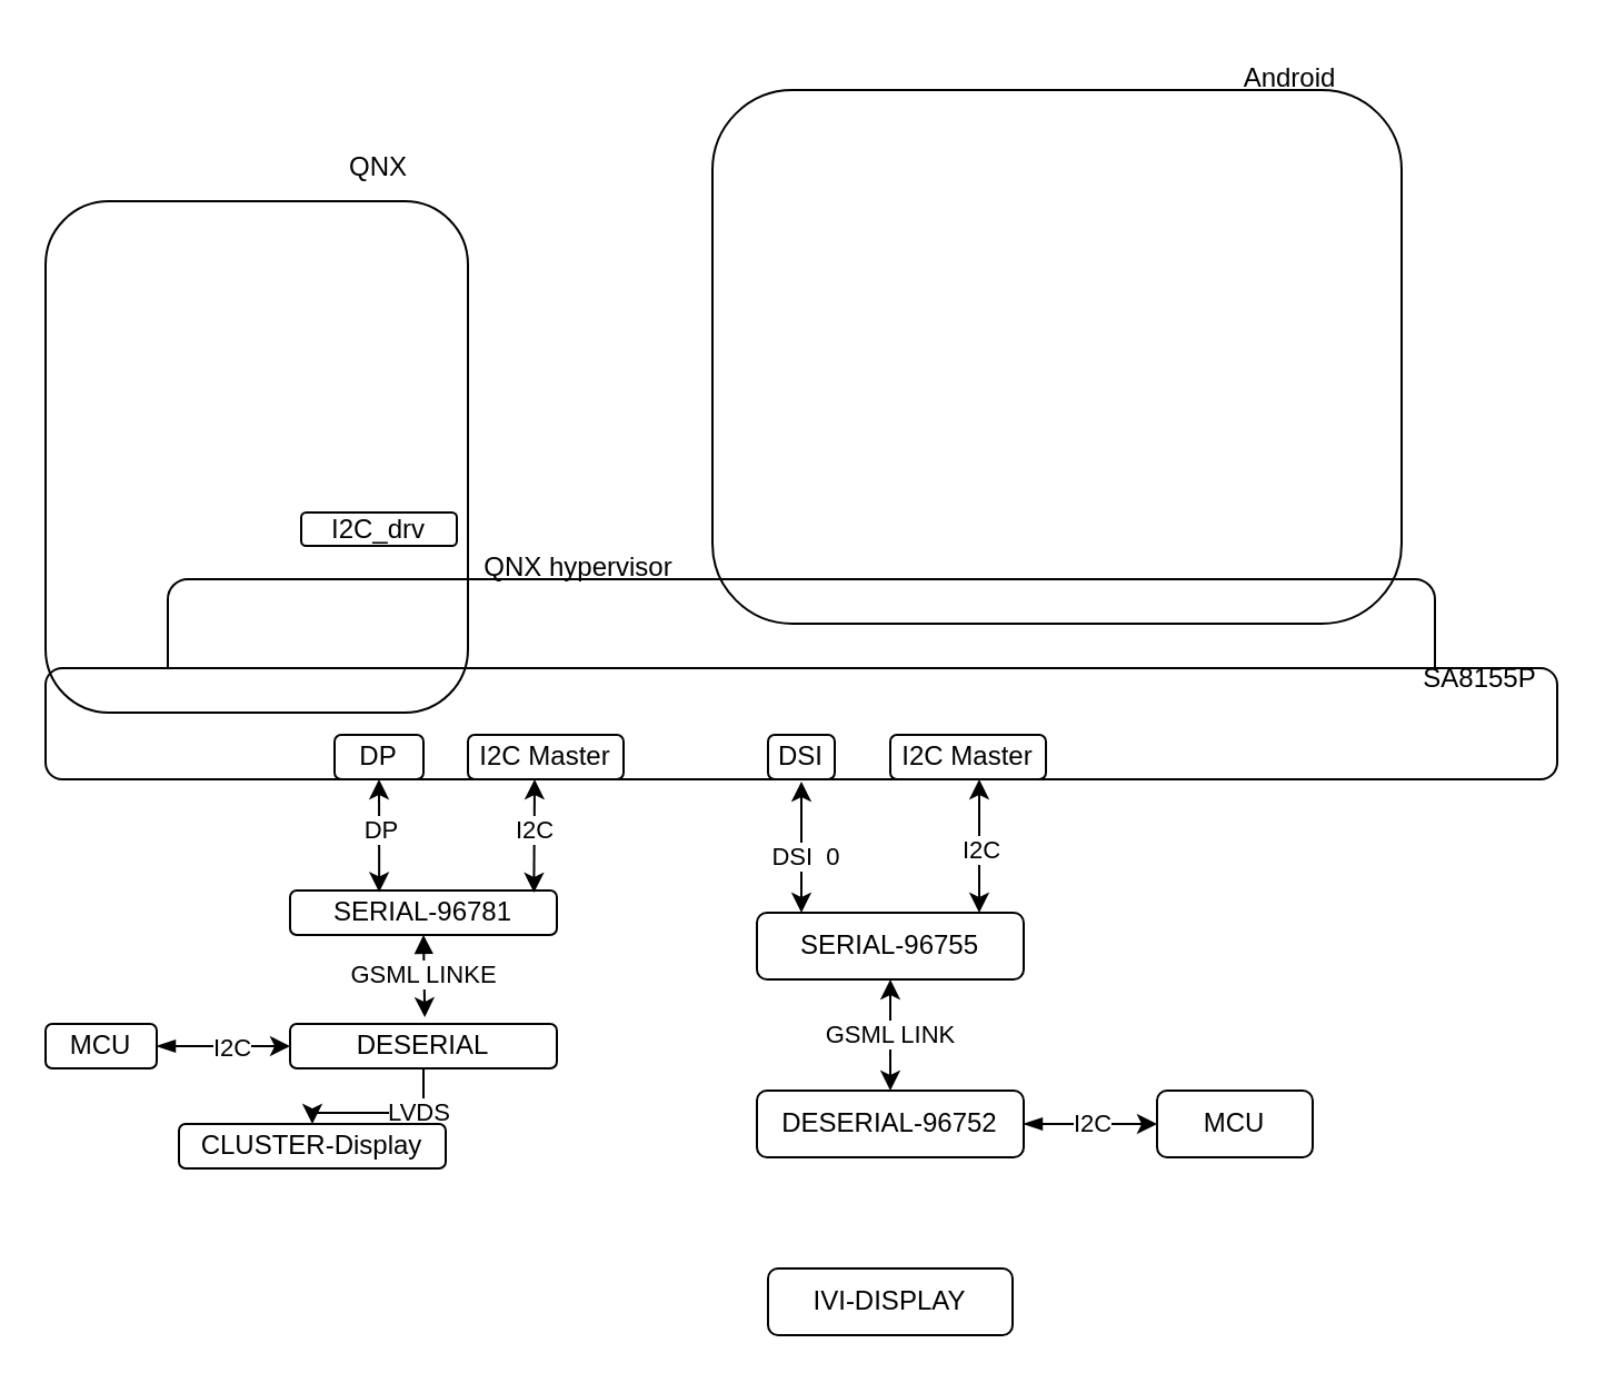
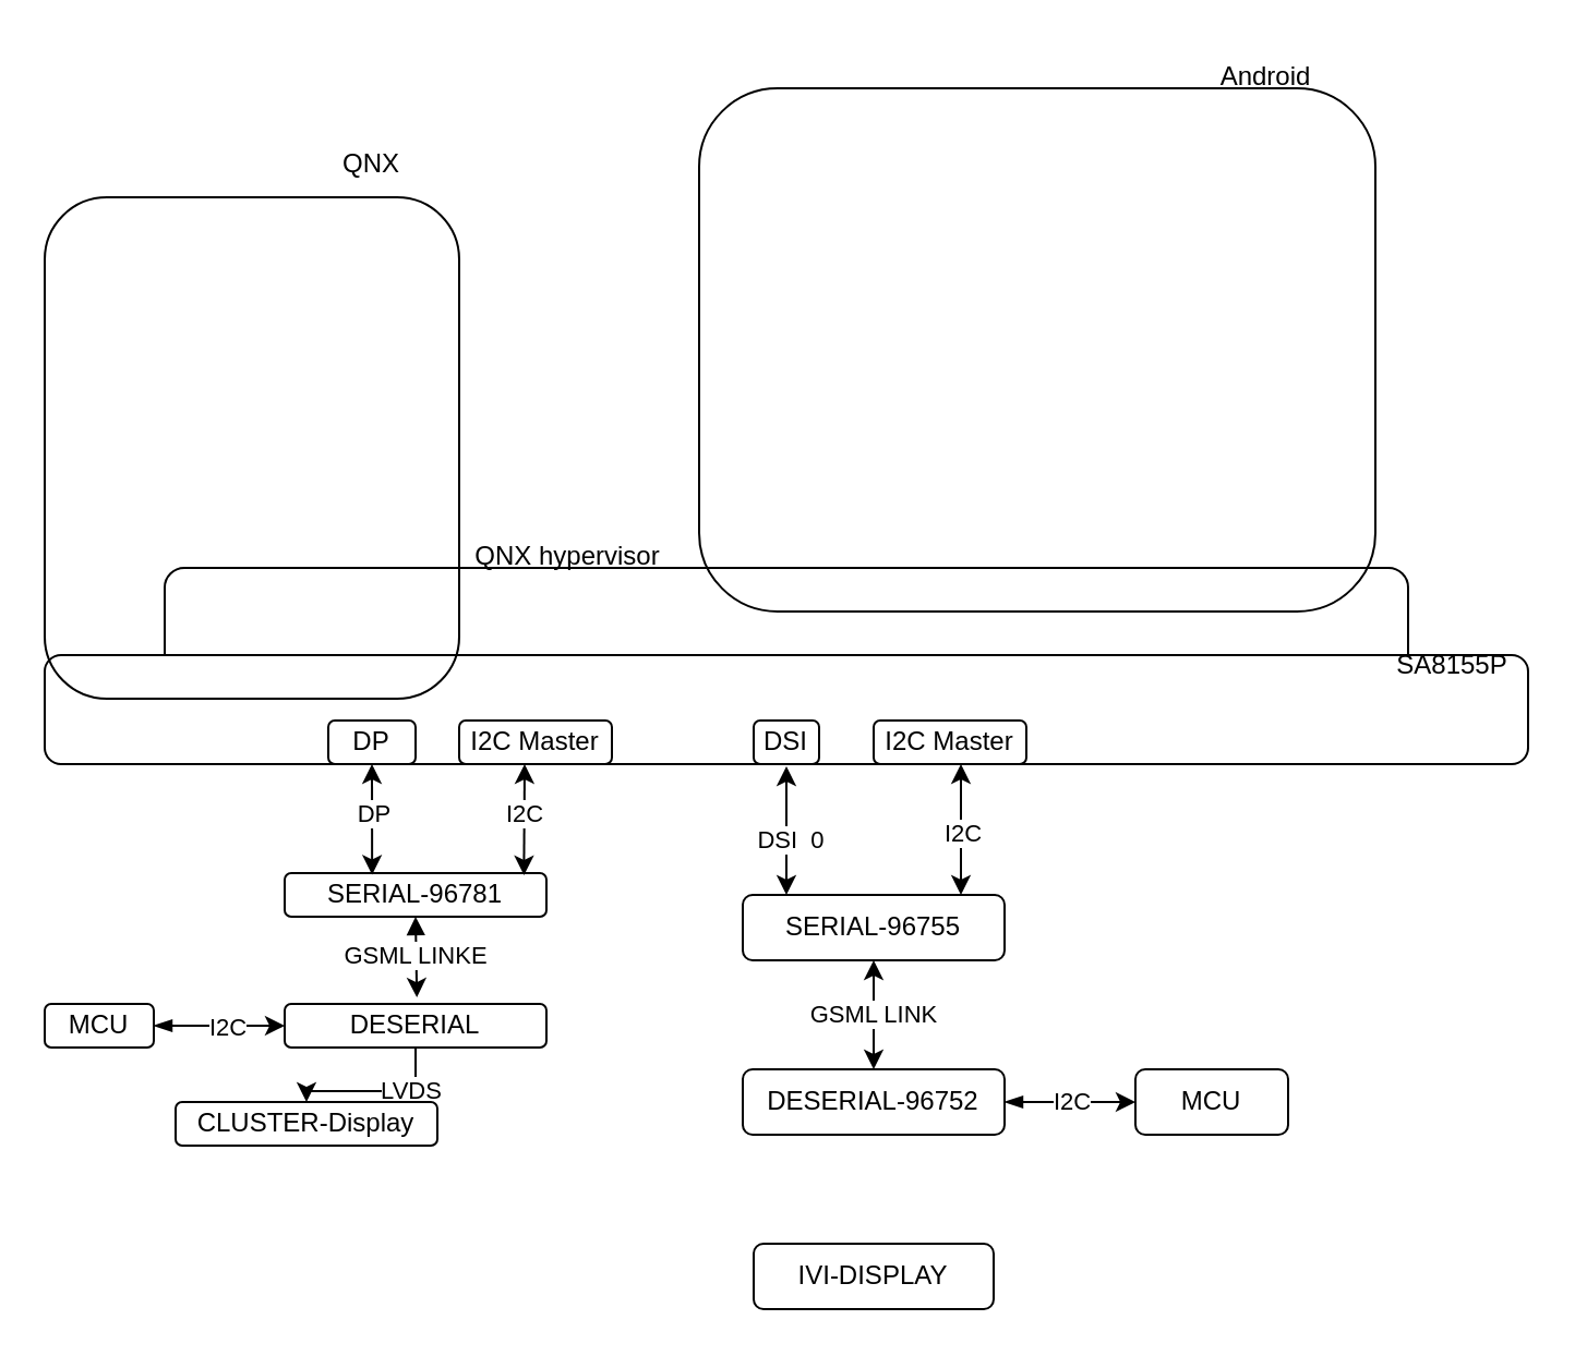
  <mxCell id="0" />
  <mxCell id="1" parent="0" />
  <mxCell id="2" value="" style="rounded=1;whiteSpace=wrap;html=1;" vertex="1" parent="1"><mxGeometry x="75" y="260" width="570" height="60" as="geometry" /></mxCell>
  <mxCell id="3" value="" style="rounded=1;whiteSpace=wrap;html=1;" vertex="1" parent="1"><mxGeometry x="20" y="300" width="680" height="50" as="geometry" /></mxCell>
  <mxCell id="4" value="SERIAL-96755" style="rounded=1;whiteSpace=wrap;html=1;" vertex="1" parent="1"><mxGeometry x="340" y="410" width="120" height="30" as="geometry" /></mxCell>
  <mxCell id="5" style="edgeStyle=orthogonalEdgeStyle;rounded=0;orthogonalLoop=1;jettySize=auto;html=1;entryX=0;entryY=0.5;entryDx=0;entryDy=0;startArrow=blockThin;startFill=1;" edge="1" parent="1" source="7" target="8"><mxGeometry relative="1" as="geometry" /></mxCell>
  <mxCell id="6" value="I2C" style="edgeLabel;html=1;align=center;verticalAlign=middle;resizable=0;points=[];" vertex="1" connectable="0" parent="5"><mxGeometry x="-0.014" y="1" relative="1" as="geometry"><mxPoint as="offset" /></mxGeometry></mxCell>
  <mxCell id="7" value="DESERIAL-96752" style="rounded=1;whiteSpace=wrap;html=1;" vertex="1" parent="1"><mxGeometry x="340" y="490" width="120" height="30" as="geometry" /></mxCell>
  <mxCell id="8" value="MCU" style="rounded=1;whiteSpace=wrap;html=1;" vertex="1" parent="1"><mxGeometry x="520" y="490" width="70" height="30" as="geometry" /></mxCell>
  <mxCell id="9" value="IVI-DISPLAY" style="rounded=1;whiteSpace=wrap;html=1;" vertex="1" parent="1"><mxGeometry x="345" y="570" width="110" height="30" as="geometry" /></mxCell>
  <mxCell id="10" value="" style="endArrow=classic;startArrow=classic;html=1;rounded=0;exitX=0.5;exitY=0;exitDx=0;exitDy=0;entryX=0.5;entryY=1;entryDx=0;entryDy=0;" edge="1" parent="1" source="7" target="4"><mxGeometry width="50" height="50" relative="1" as="geometry"><mxPoint x="360" y="500" as="sourcePoint" /><mxPoint x="410" y="450" as="targetPoint" /></mxGeometry></mxCell>
  <mxCell id="11" value="GSML LINK" style="edgeLabel;html=1;align=center;verticalAlign=middle;resizable=0;points=[];" vertex="1" connectable="0" parent="10"><mxGeometry x="0.04" y="1" relative="1" as="geometry"><mxPoint as="offset" /></mxGeometry></mxCell>
  <mxCell id="12" value="" style="endArrow=classic;startArrow=classic;html=1;rounded=0;exitX=0.5;exitY=0;exitDx=0;exitDy=0;" edge="1" parent="1"><mxGeometry width="50" height="50" relative="1" as="geometry"><mxPoint x="360" y="410" as="sourcePoint" /><mxPoint x="360" y="351" as="targetPoint" /></mxGeometry></mxCell>
  <mxCell id="13" value="DSI&amp;nbsp; 0" style="edgeLabel;html=1;align=center;verticalAlign=middle;resizable=0;points=[];" vertex="1" connectable="0" parent="12"><mxGeometry x="-0.168" y="-8" relative="1" as="geometry"><mxPoint x="-7" y="-1" as="offset" /></mxGeometry></mxCell>
  <mxCell id="14" value="" style="endArrow=classic;startArrow=classic;html=1;rounded=0;exitX=0.75;exitY=0;exitDx=0;exitDy=0;" edge="1" parent="1"><mxGeometry width="50" height="50" relative="1" as="geometry"><mxPoint x="440" y="410" as="sourcePoint" /><mxPoint x="440" y="350" as="targetPoint" /></mxGeometry></mxCell>
  <mxCell id="15" value="I2C" style="edgeLabel;html=1;align=center;verticalAlign=middle;resizable=0;points=[];" vertex="1" connectable="0" parent="14"><mxGeometry x="-0.024" relative="1" as="geometry"><mxPoint as="offset" /></mxGeometry></mxCell>
  <mxCell id="16" value="SERIAL-96781" style="rounded=1;whiteSpace=wrap;html=1;" vertex="1" parent="1"><mxGeometry x="130" y="400" width="120" height="20" as="geometry" /></mxCell>
  <mxCell id="17" style="edgeStyle=orthogonalEdgeStyle;rounded=0;orthogonalLoop=1;jettySize=auto;html=1;exitX=0.5;exitY=1;exitDx=0;exitDy=0;entryX=0.5;entryY=0;entryDx=0;entryDy=0;" edge="1" parent="1" source="19" target="26"><mxGeometry relative="1" as="geometry" /></mxCell>
  <mxCell id="18" value="LVDS" style="edgeLabel;html=1;align=center;verticalAlign=middle;resizable=0;points=[];" vertex="1" connectable="0" parent="17"><mxGeometry x="-0.378" y="-1" relative="1" as="geometry"><mxPoint as="offset" /></mxGeometry></mxCell>
  <mxCell id="19" value="DESERIAL" style="rounded=1;whiteSpace=wrap;html=1;" vertex="1" parent="1"><mxGeometry x="130" y="460" width="120" height="20" as="geometry" /></mxCell>
  <mxCell id="20" value="" style="endArrow=classic;startArrow=classic;html=1;rounded=0;exitX=0.334;exitY=0.037;exitDx=0;exitDy=0;exitPerimeter=0;" edge="1" parent="1" source="16"><mxGeometry width="50" height="50" relative="1" as="geometry"><mxPoint x="120" y="400" as="sourcePoint" /><mxPoint x="170" y="350" as="targetPoint" /></mxGeometry></mxCell>
  <mxCell id="21" value="DP" style="edgeLabel;html=1;align=center;verticalAlign=middle;resizable=0;points=[];" vertex="1" connectable="0" parent="20"><mxGeometry x="0.115" relative="1" as="geometry"><mxPoint as="offset" /></mxGeometry></mxCell>
  <mxCell id="22" value="" style="endArrow=classic;startArrow=classic;html=1;rounded=0;exitX=0.914;exitY=0.048;exitDx=0;exitDy=0;exitPerimeter=0;" edge="1" parent="1" source="16"><mxGeometry width="50" height="50" relative="1" as="geometry"><mxPoint x="190" y="400" as="sourcePoint" /><mxPoint x="240" y="350" as="targetPoint" /></mxGeometry></mxCell>
  <mxCell id="23" value="I2C" style="edgeLabel;html=1;align=center;verticalAlign=middle;resizable=0;points=[];" vertex="1" connectable="0" parent="22"><mxGeometry x="0.1" relative="1" as="geometry"><mxPoint as="offset" /></mxGeometry></mxCell>
  <mxCell id="24" style="edgeStyle=orthogonalEdgeStyle;rounded=0;orthogonalLoop=1;jettySize=auto;html=1;exitX=0.5;exitY=1;exitDx=0;exitDy=0;entryX=0.505;entryY=-0.147;entryDx=0;entryDy=0;entryPerimeter=0;startArrow=block;startFill=1;" edge="1" parent="1" source="16" target="19"><mxGeometry relative="1" as="geometry" /></mxCell>
  <mxCell id="25" value="GSML LINKE" style="edgeLabel;html=1;align=center;verticalAlign=middle;resizable=0;points=[];" vertex="1" connectable="0" parent="24"><mxGeometry x="-0.052" relative="1" as="geometry"><mxPoint x="-1" as="offset" /></mxGeometry></mxCell>
  <mxCell id="26" value="CLUSTER-Display" style="rounded=1;whiteSpace=wrap;html=1;" vertex="1" parent="1"><mxGeometry x="80" y="505" width="120" height="20" as="geometry" /></mxCell>
  <mxCell id="27" style="edgeStyle=orthogonalEdgeStyle;rounded=0;orthogonalLoop=1;jettySize=auto;html=1;entryX=0;entryY=0.5;entryDx=0;entryDy=0;startArrow=blockThin;startFill=1;" edge="1" parent="1" source="29" target="19"><mxGeometry relative="1" as="geometry" /></mxCell>
  <mxCell id="28" value="I2C" style="edgeLabel;html=1;align=center;verticalAlign=middle;resizable=0;points=[];" vertex="1" connectable="0" parent="27"><mxGeometry x="0.097" relative="1" as="geometry"><mxPoint as="offset" /></mxGeometry></mxCell>
  <mxCell id="29" value="&lt;div&gt;MCU&lt;/div&gt;" style="rounded=1;whiteSpace=wrap;html=1;" vertex="1" parent="1"><mxGeometry x="20" y="460" width="50" height="20" as="geometry" /></mxCell>
  <mxCell id="30" value="SA8155P" style="text;html=1;align=center;verticalAlign=middle;resizable=0;points=[];autosize=1;strokeColor=none;fillColor=none;" vertex="1" parent="1"><mxGeometry x="630" y="290" width="70" height="30" as="geometry" /></mxCell>
  <mxCell id="31" value="DP" style="rounded=1;whiteSpace=wrap;html=1;" vertex="1" parent="1"><mxGeometry x="150" y="330" width="40" height="20" as="geometry" /></mxCell>
  <mxCell id="32" value="DSI" style="rounded=1;whiteSpace=wrap;html=1;" vertex="1" parent="1"><mxGeometry x="345" y="330" width="30" height="20" as="geometry" /></mxCell>
  <mxCell id="33" value="I2C Master" style="rounded=1;whiteSpace=wrap;html=1;" vertex="1" parent="1"><mxGeometry x="210" y="330" width="70" height="20" as="geometry" /></mxCell>
  <mxCell id="34" value="I2C Master" style="rounded=1;whiteSpace=wrap;html=1;" vertex="1" parent="1"><mxGeometry x="400" y="330" width="70" height="20" as="geometry" /></mxCell>
  <mxCell id="35" value="" style="rounded=1;whiteSpace=wrap;html=1;fillColor=none;" vertex="1" parent="1"><mxGeometry x="20" y="90" width="190" height="230" as="geometry" /></mxCell>
  <mxCell id="36" value="QNX" style="text;html=1;align=center;verticalAlign=middle;whiteSpace=wrap;rounded=0;" vertex="1" parent="1"><mxGeometry x="140" y="60" width="60" height="30" as="geometry" /></mxCell>
  <mxCell id="37" value="" style="rounded=1;whiteSpace=wrap;html=1;fillColor=none;" vertex="1" parent="1"><mxGeometry x="320" y="40" width="310" height="240" as="geometry" /></mxCell>
  <mxCell id="38" value="Android" style="text;html=1;align=center;verticalAlign=middle;whiteSpace=wrap;rounded=0;" vertex="1" parent="1"><mxGeometry x="550" y="20" width="60" height="30" as="geometry" /></mxCell>
  <mxCell id="39" value="QNX hypervisor" style="text;html=1;align=center;verticalAlign=middle;whiteSpace=wrap;rounded=0;" vertex="1" parent="1"><mxGeometry x="210" y="240" width="100" height="30" as="geometry" /></mxCell>
- <mxCell id="40" value="I2C_drv" style="rounded=1;whiteSpace=wrap;html=1;" vertex="1" parent="1"><mxGeometry x="135" y="230" width="70" height="15" as="geometry" /></mxCell>
